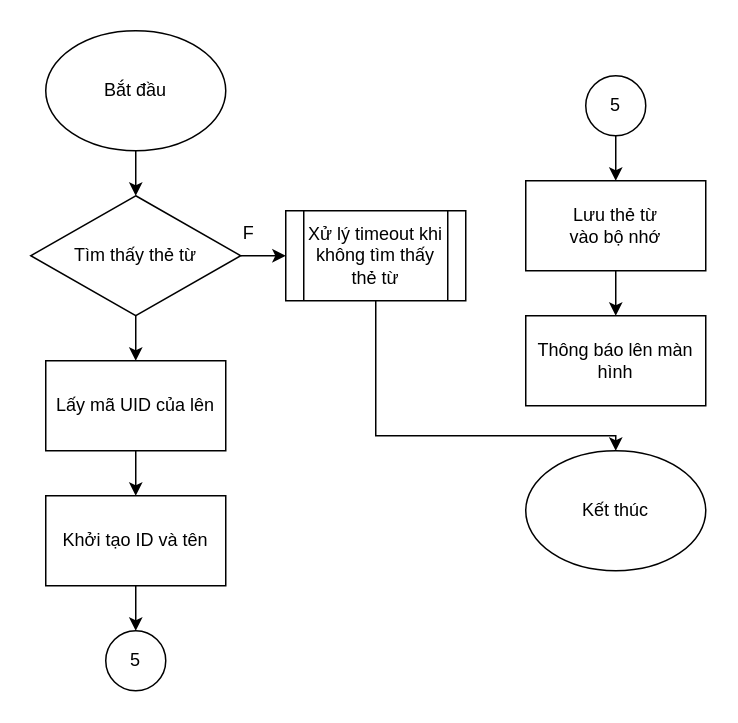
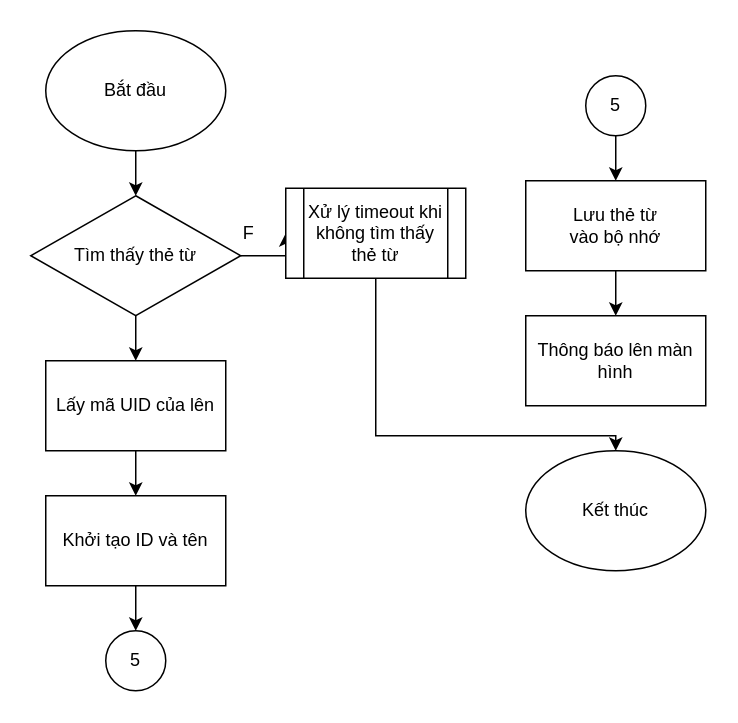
  <mxCell id="0" />
  <mxCell id="1" parent="0" />
  <mxCell id="2" style="edgeStyle=orthogonalEdgeStyle;rounded=0;orthogonalLoop=1;jettySize=auto;html=1;exitX=0.5;exitY=1;exitDx=0;exitDy=0;entryX=0.5;entryY=0;entryDx=0;entryDy=0;" edge="1" parent="1" source="3" target="6"><mxGeometry relative="1" as="geometry" /></mxCell>
  <mxCell id="3" value="Bắt đầu" style="ellipse;whiteSpace=wrap;html=1;" vertex="1" parent="1"><mxGeometry x="30" y="20" width="120" height="80" as="geometry" /></mxCell>
  <mxCell id="4" style="edgeStyle=orthogonalEdgeStyle;rounded=0;orthogonalLoop=1;jettySize=auto;html=1;exitX=1;exitY=0.5;exitDx=0;exitDy=0;entryX=0;entryY=0.5;entryDx=0;entryDy=0;" edge="1" parent="1" source="6" target="8"><mxGeometry relative="1" as="geometry" /></mxCell>
  <mxCell id="5" style="edgeStyle=orthogonalEdgeStyle;rounded=0;orthogonalLoop=1;jettySize=auto;html=1;exitX=0.5;exitY=1;exitDx=0;exitDy=0;entryX=0.5;entryY=0;entryDx=0;entryDy=0;" edge="1" parent="1" source="6" target="11"><mxGeometry relative="1" as="geometry" /></mxCell>
  <mxCell id="6" value="Tìm thấy thẻ từ" style="rhombus;whiteSpace=wrap;html=1;" vertex="1" parent="1"><mxGeometry x="20" y="130" width="140" height="80" as="geometry" /></mxCell>
  <mxCell id="7" style="edgeStyle=orthogonalEdgeStyle;rounded=0;orthogonalLoop=1;jettySize=auto;html=1;exitX=0.5;exitY=1;exitDx=0;exitDy=0;entryX=0.5;entryY=0;entryDx=0;entryDy=0;" edge="1" parent="1" source="8" target="16"><mxGeometry relative="1" as="geometry"><Array as="points"><mxPoint x="250" y="290" /><mxPoint x="410" y="290" /></Array></mxGeometry></mxCell>
- <mxCell id="8" value="Xử lý timeout khi không tìm thấy thẻ từ" style="shape=process;whiteSpace=wrap;html=1;backgroundOutline=1;" vertex="1" parent="1"><mxGeometry x="190" y="140" width="120" height="60" as="geometry" /></mxCell>
+ <mxCell id="8" value="Xử lý timeout khi không tìm thấy thẻ từ" style="shape=process;whiteSpace=wrap;html=1;backgroundOutline=1;" vertex="1" parent="1"><mxGeometry x="190" y="125" width="120" height="60" as="geometry" /></mxCell>
  <mxCell id="9" value="F" style="text;html=1;align=center;verticalAlign=middle;resizable=0;points=[];autosize=1;strokeColor=none;fillColor=none;" vertex="1" parent="1"><mxGeometry x="150" y="140" width="30" height="30" as="geometry" /></mxCell>
  <mxCell id="10" style="edgeStyle=orthogonalEdgeStyle;rounded=0;orthogonalLoop=1;jettySize=auto;html=1;exitX=0.5;exitY=1;exitDx=0;exitDy=0;entryX=0.5;entryY=0;entryDx=0;entryDy=0;" edge="1" parent="1" source="11"><mxGeometry relative="1" as="geometry"><mxPoint x="90" y="330" as="targetPoint" /></mxGeometry></mxCell>
  <mxCell id="11" value="Lấy mã UID của lên" style="rounded=0;whiteSpace=wrap;html=1;" vertex="1" parent="1"><mxGeometry x="30" y="240" width="120" height="60" as="geometry" /></mxCell>
  <mxCell id="12" style="edgeStyle=orthogonalEdgeStyle;rounded=0;orthogonalLoop=1;jettySize=auto;html=1;exitX=0.5;exitY=1;exitDx=0;exitDy=0;entryX=0.5;entryY=0;entryDx=0;entryDy=0;" edge="1" parent="1" source="13" target="18"><mxGeometry relative="1" as="geometry" /></mxCell>
  <mxCell id="13" value="Khởi tạo ID và tên" style="rounded=0;whiteSpace=wrap;html=1;" vertex="1" parent="1"><mxGeometry x="30" y="330" width="120" height="60" as="geometry" /></mxCell>
  <mxCell id="14" style="edgeStyle=orthogonalEdgeStyle;rounded=0;orthogonalLoop=1;jettySize=auto;html=1;exitX=0.5;exitY=1;exitDx=0;exitDy=0;entryX=0.5;entryY=0;entryDx=0;entryDy=0;" edge="1" parent="1" source="15" target="17"><mxGeometry relative="1" as="geometry" /></mxCell>
  <mxCell id="15" value="Lưu thẻ từ &lt;br&gt;vào bộ nhớ" style="rounded=0;whiteSpace=wrap;html=1;" vertex="1" parent="1"><mxGeometry x="350" y="120" width="120" height="60" as="geometry" /></mxCell>
  <mxCell id="16" value="Kết thúc" style="ellipse;whiteSpace=wrap;html=1;" vertex="1" parent="1"><mxGeometry x="350" y="300" width="120" height="80" as="geometry" /></mxCell>
  <mxCell id="17" value="Thông báo lên màn hình" style="rounded=0;whiteSpace=wrap;html=1;" vertex="1" parent="1"><mxGeometry x="350" y="210" width="120" height="60" as="geometry" /></mxCell>
  <mxCell id="18" value="5" style="ellipse;whiteSpace=wrap;html=1;aspect=fixed;" vertex="1" parent="1"><mxGeometry x="70" y="420" width="40" height="40" as="geometry" /></mxCell>
  <mxCell id="19" style="edgeStyle=orthogonalEdgeStyle;rounded=0;orthogonalLoop=1;jettySize=auto;html=1;exitX=0.5;exitY=1;exitDx=0;exitDy=0;entryX=0.5;entryY=0;entryDx=0;entryDy=0;" edge="1" parent="1" source="20" target="15"><mxGeometry relative="1" as="geometry" /></mxCell>
  <mxCell id="20" value="5" style="ellipse;whiteSpace=wrap;html=1;aspect=fixed;" vertex="1" parent="1"><mxGeometry x="390" y="50" width="40" height="40" as="geometry" /></mxCell>
